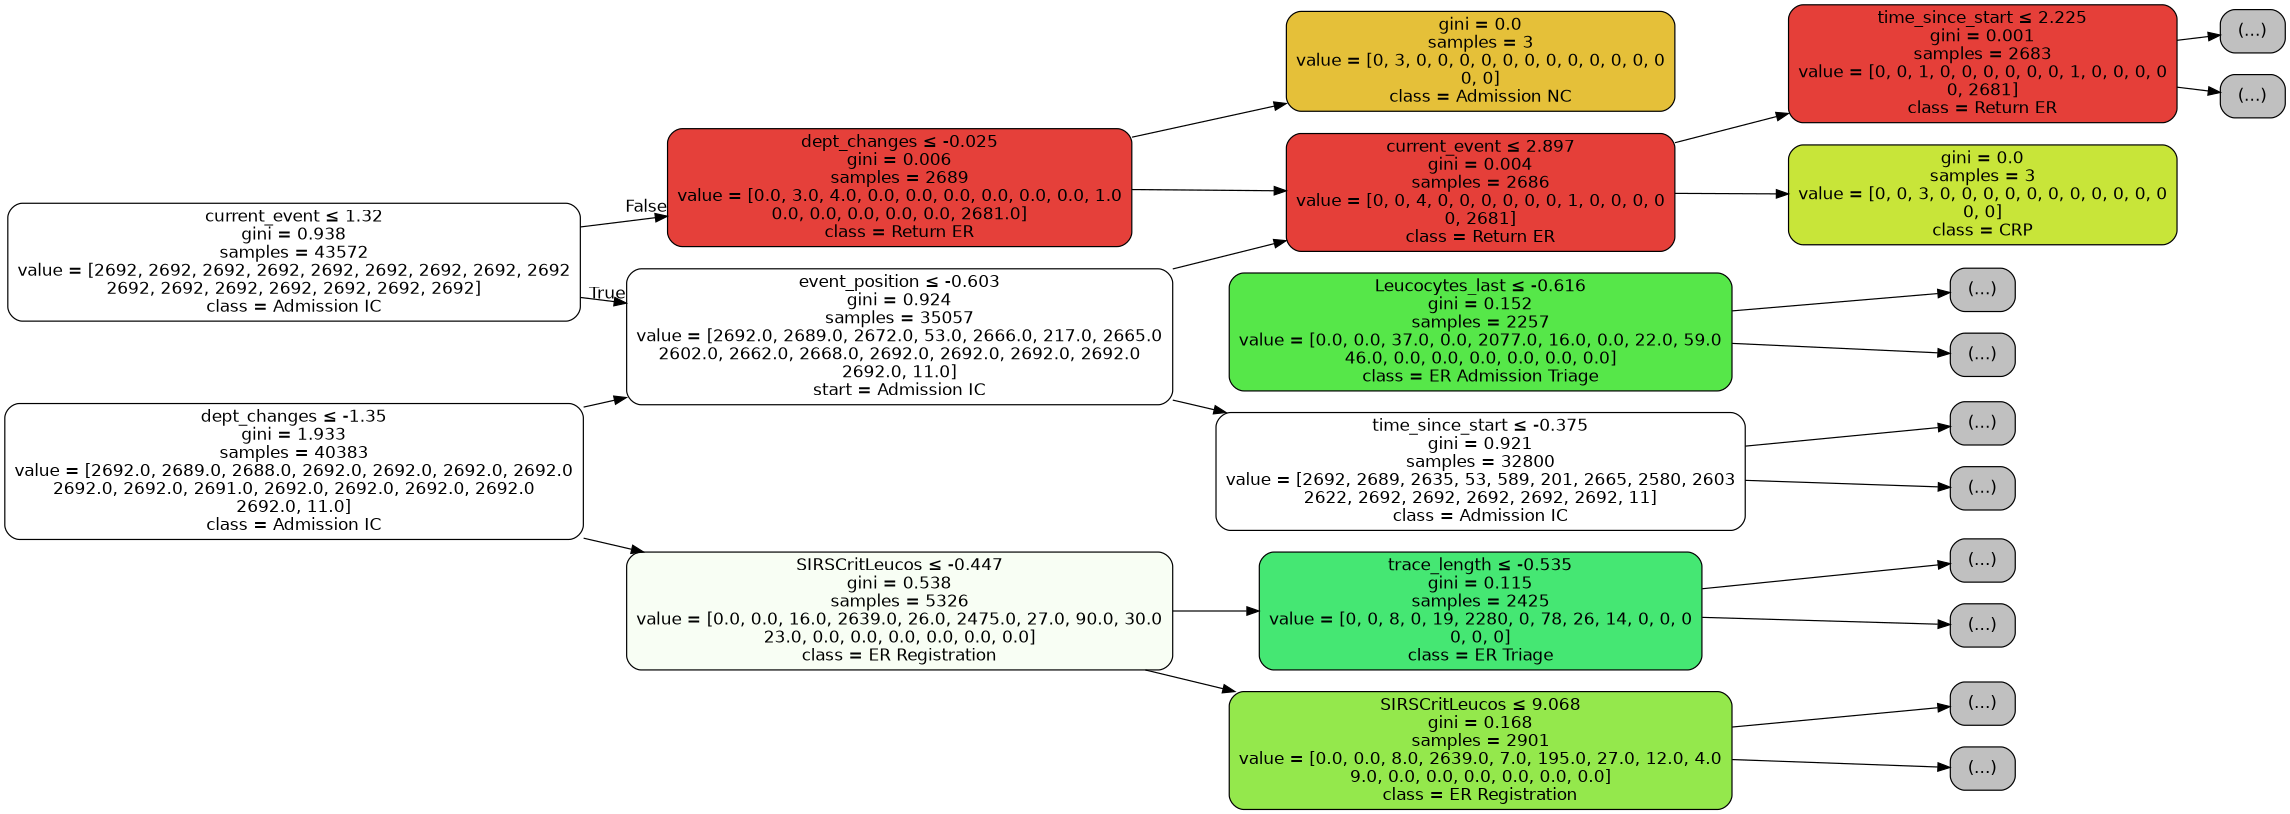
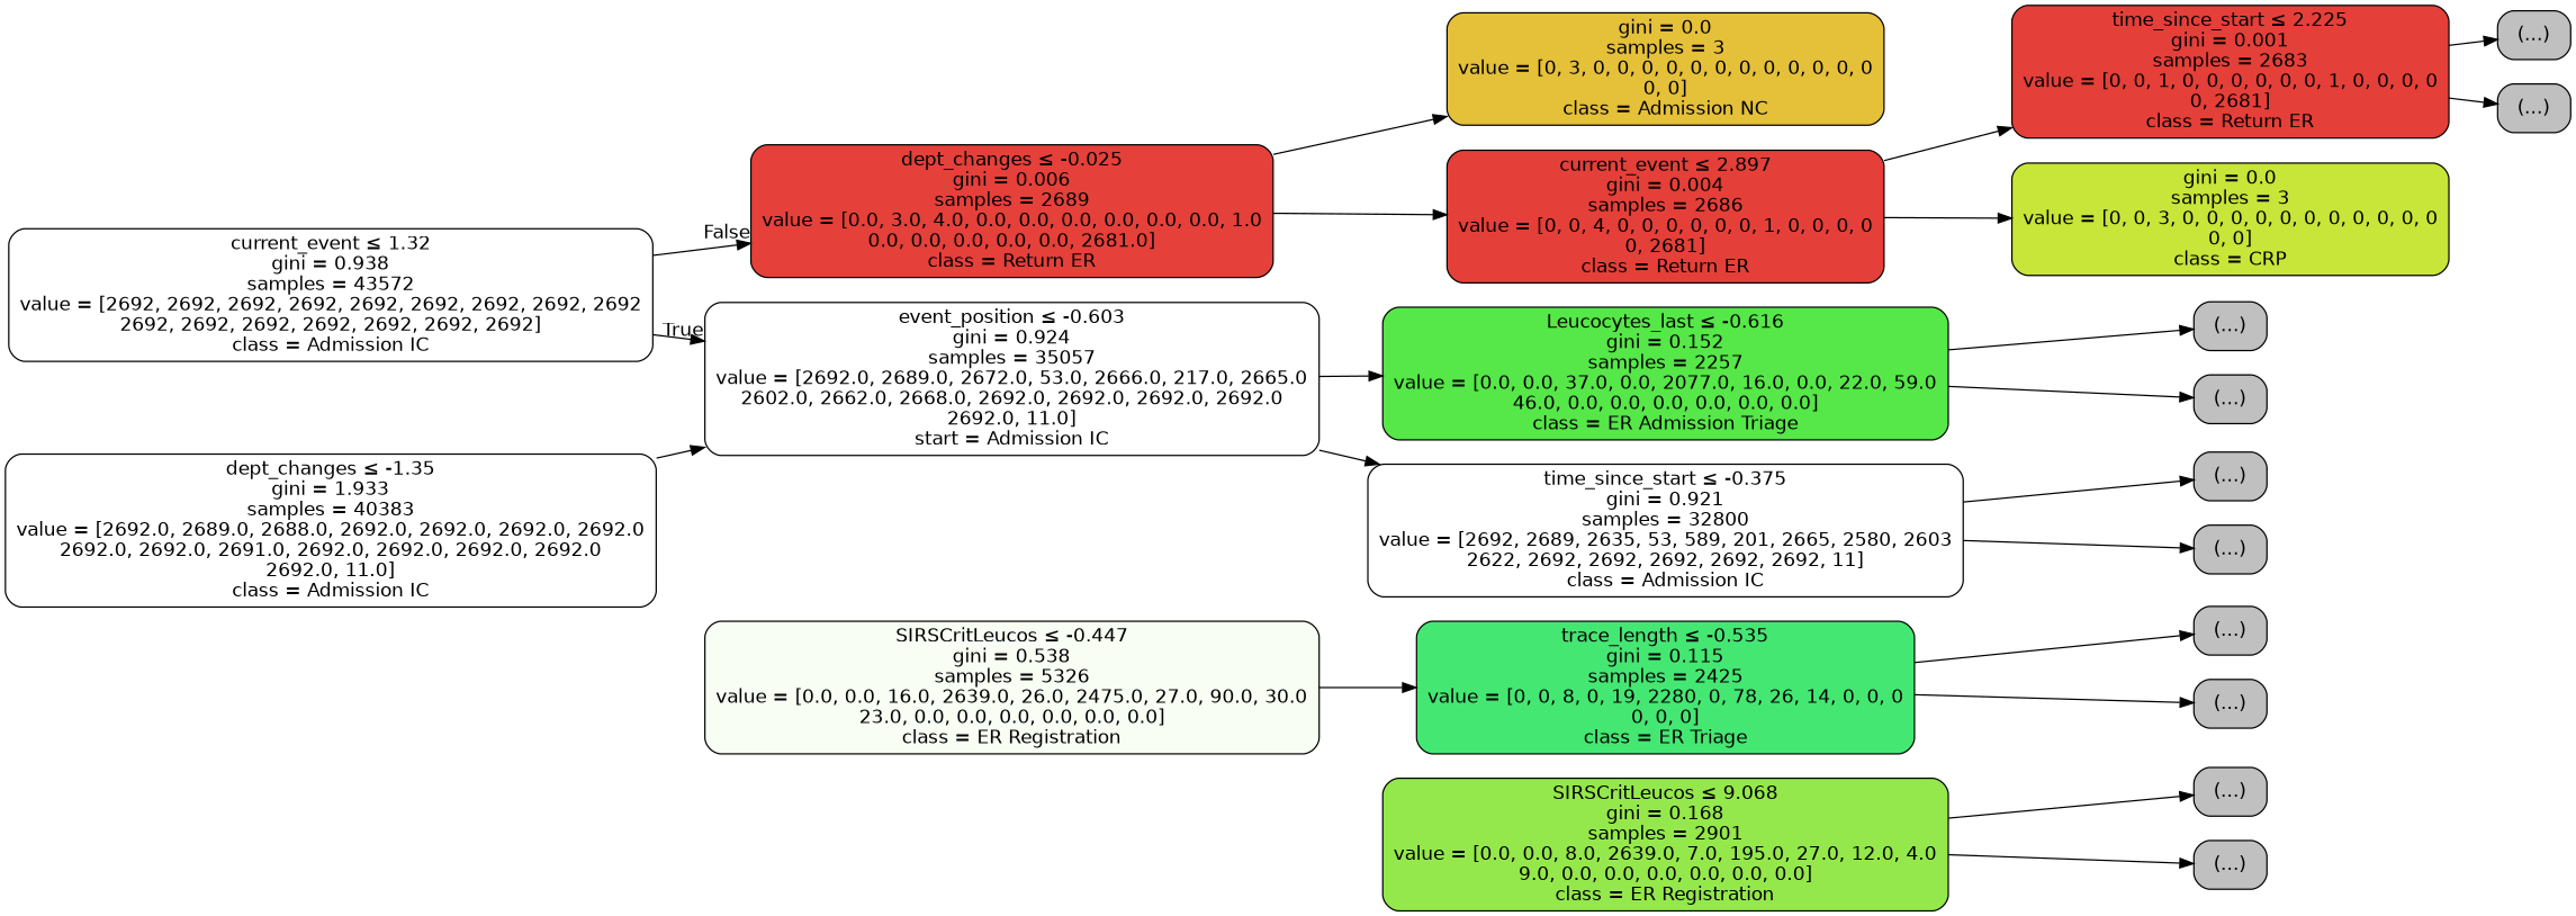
  digraph {
    rankdir=LR
    node [color=black fillcolor="#C0C0C0" fontname=helvetica shape=box style="filled, rounded"]
    edge [fontname=helvetica]
    n1 [fillcolor="#ffffff" label=<current_event &le; 1.32<br/>gini = 0.938<br/>samples = 43572<br/>value = [2692, 2692, 2692, 2692, 2692, 2692, 2692, 2692, 2692<br/>2692, 2692, 2692, 2692, 2692, 2692, 2692]<br/>class = Admission IC>]
    n2 [fillcolor="#e5403a" label=<dept_changes &le; -0.025<br/>gini = 0.006<br/>samples = 2689<br/>value = [0.0, 3.0, 4.0, 0.0, 0.0, 0.0, 0.0, 0.0, 0.0, 1.0<br/>0.0, 0.0, 0.0, 0.0, 0.0, 2681.0]<br/>class = Return ER>]
    n3 [fillcolor="#ffffff" label=<event_position &le; -0.603<br/>gini = 0.924<br/>samples = 35057<br/>value = [2692.0, 2689.0, 2672.0, 53.0, 2666.0, 217.0, 2665.0<br/>2602.0, 2662.0, 2668.0, 2692.0, 2692.0, 2692.0, 2692.0<br/>2692.0, 11.0]<br/>start = Admission IC>]
    n4 [fillcolor="#ffffff" label=<dept_changes &le; -1.35<br/>gini = 1.933<br/>samples = 40383<br/>value = [2692.0, 2689.0, 2688.0, 2692.0, 2692.0, 2692.0, 2692.0<br/>2692.0, 2692.0, 2691.0, 2692.0, 2692.0, 2692.0, 2692.0<br/>2692.0, 11.0]<br/>class = Admission IC>]
    n5 [fillcolor="#f8fef4" label=<SIRSCritLeucos &le; -0.447<br/>gini = 0.538<br/>samples = 5326<br/>value = [0.0, 0.0, 16.0, 2639.0, 26.0, 2475.0, 27.0, 90.0, 30.0<br/>23.0, 0.0, 0.0, 0.0, 0.0, 0.0, 0.0]<br/>class = ER Registration>]
    n6 [fillcolor="#e5c039" label=<gini = 0.0<br/>samples = 3<br/>value = [0, 3, 0, 0, 0, 0, 0, 0, 0, 0, 0, 0, 0, 0<br/>0, 0]<br/>class = Admission NC>]
    n7 [fillcolor="#e53f39" label=<current_event &le; 2.897<br/>gini = 0.004<br/>samples = 2686<br/>value = [0, 0, 4, 0, 0, 0, 0, 0, 0, 1, 0, 0, 0, 0<br/>0, 2681]<br/>class = Return ER>]
    n8 [fillcolor="#45e773" label=<trace_length &le; -0.535<br/>gini = 0.115<br/>samples = 2425<br/>value = [0, 0, 8, 0, 19, 2280, 0, 78, 26, 14, 0, 0, 0<br/>0, 0, 0]<br/>class = ER Triage>]
    n9 [fillcolor="#94e84c" label=<SIRSCritLeucos &le; 9.068<br/>gini = 0.168<br/>samples = 2901<br/>value = [0.0, 0.0, 8.0, 2639.0, 7.0, 195.0, 27.0, 12.0, 4.0<br/>9.0, 0.0, 0.0, 0.0, 0.0, 0.0, 0.0]<br/>class = ER Registration>]
    n10 [fillcolor="#56e749" label=<Leucocytes_last &le; -0.616<br/>gini = 0.152<br/>samples = 2257<br/>value = [0.0, 0.0, 37.0, 0.0, 2077.0, 16.0, 0.0, 22.0, 59.0<br/>46.0, 0.0, 0.0, 0.0, 0.0, 0.0, 0.0]<br/>class = ER Admission Triage>]
    n11 [fillcolor="#ffffff" label=<time_since_start &le; -0.375<br/>gini = 0.921<br/>samples = 32800<br/>value = [2692, 2689, 2635, 53, 589, 201, 2665, 2580, 2603<br/>2622, 2692, 2692, 2692, 2692, 2692, 11]<br/>class = Admission IC>]
    n12 [label="(...)"]
    n13 [label="(...)"]
    n14 [label="(...)"]
    n15 [label="(...)"]
    n16 [label="(...)"]
    n17 [label="(...)"]
    n18 [label="(...)"]
    n19 [label="(...)"]
    n20 [fillcolor="#e53f39" label=<time_since_start &le; 2.225<br/>gini = 0.001<br/>samples = 2683<br/>value = [0, 0, 1, 0, 0, 0, 0, 0, 0, 1, 0, 0, 0, 0<br/>0, 2681]<br/>class = Return ER>]
    n21 [fillcolor="#c8e539" label=<gini = 0.0<br/>samples = 3<br/>value = [0, 0, 3, 0, 0, 0, 0, 0, 0, 0, 0, 0, 0, 0<br/>0, 0]<br/>class = CRP>]
    n22 [label="(...)"]
    n23 [label="(...)"]
    n1 -> n2 [headlabel=False labelangle=-45 labeldistance=2.5]
    n1 -> n3 [headlabel=True labelangle=45 labeldistance=2.5]
    n2 -> n6
    n2 -> n7
-   n3 -> n7
+   n3 -> n10
    n3 -> n11
    n4 -> n3
-   n4 -> n5
    n5 -> n8
-   n5 -> n9
    n7 -> n20
    n7 -> n21
    n8 -> n12
    n8 -> n13
    n9 -> n14
    n9 -> n15
    n10 -> n16
    n10 -> n17
    n11 -> n18
    n11 -> n19
    n20 -> n22
    n20 -> n23
  }
